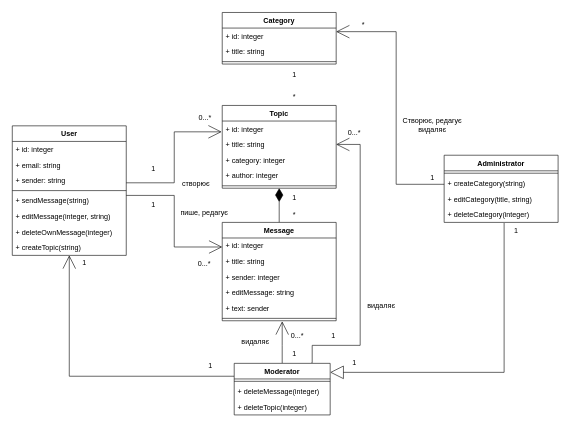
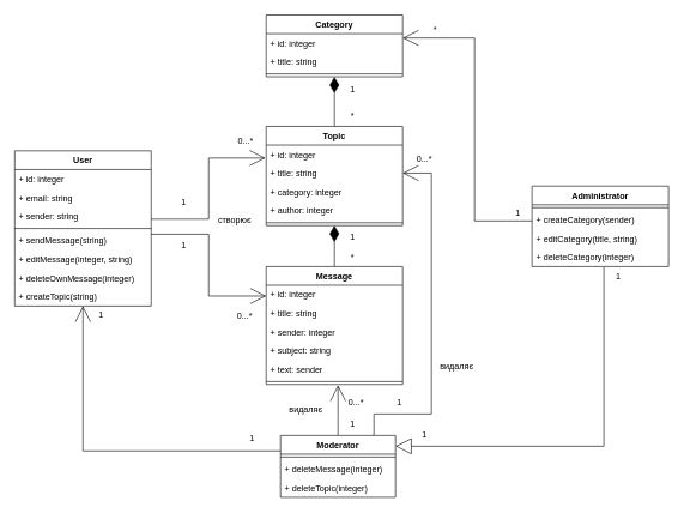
  <mxCell id="0" />
  <mxCell id="1" parent="0" />
  <mxCell id="2" style="edgeStyle=orthogonalEdgeStyle;rounded=0;orthogonalLoop=1;jettySize=auto;html=1;exitX=0.5;exitY=0;exitDx=0;exitDy=0;strokeWidth=1;endArrow=open;endFill=0;endSize=20;" parent="1" source="41" edge="1"><mxGeometry relative="1" as="geometry"><mxPoint x="470" y="585" as="sourcePoint" /><mxPoint x="470" y="535" as="targetPoint" /></mxGeometry></mxCell>
  <mxCell id="3" style="edgeStyle=orthogonalEdgeStyle;rounded=0;orthogonalLoop=1;jettySize=auto;html=1;exitX=0.806;exitY=-0.012;exitDx=0;exitDy=0;entryX=1;entryY=0.5;entryDx=0;entryDy=0;strokeWidth=1;endArrow=open;endFill=0;endSize=20;exitPerimeter=0;" parent="1" source="41" target="61" edge="1"><mxGeometry relative="1" as="geometry"><Array as="points"><mxPoint x="520" y="604" /><mxPoint x="520" y="575" /><mxPoint x="600" y="575" /><mxPoint x="600" y="240" /></Array><mxPoint x="520" y="585" as="sourcePoint" /><mxPoint x="570" y="259" as="targetPoint" /></mxGeometry></mxCell>
  <mxCell id="4" style="edgeStyle=orthogonalEdgeStyle;rounded=0;orthogonalLoop=1;jettySize=auto;html=1;exitX=0.5;exitY=1;exitDx=0;exitDy=0;strokeWidth=1;endArrow=block;endFill=0;endSize=20;" parent="1" edge="1"><mxGeometry relative="1" as="geometry"><mxPoint x="840" y="371" as="sourcePoint" /><mxPoint x="550" y="620" as="targetPoint" /><Array as="points"><mxPoint x="840" y="620" /><mxPoint x="550" y="620" /></Array></mxGeometry></mxCell>
  <mxCell id="5" style="edgeStyle=orthogonalEdgeStyle;rounded=0;orthogonalLoop=1;jettySize=auto;html=1;exitX=0;exitY=0.25;exitDx=0;exitDy=0;strokeWidth=1;endArrow=open;endFill=0;endSize=20;" parent="1" edge="1"><mxGeometry relative="1" as="geometry"><Array as="points"><mxPoint x="660" y="307" /><mxPoint x="660" y="52" /><mxPoint x="560" y="52" /></Array><mxPoint x="740" y="306.5" as="sourcePoint" /><mxPoint x="560" y="52" as="targetPoint" /></mxGeometry></mxCell>
  <mxCell id="6" style="edgeStyle=orthogonalEdgeStyle;rounded=0;orthogonalLoop=1;jettySize=auto;html=1;exitX=0;exitY=0.25;exitDx=0;exitDy=0;entryX=0.5;entryY=1;entryDx=0;entryDy=0;endArrow=open;endFill=0;strokeWidth=1;endSize=20;" parent="1" source="41" target="32" edge="1"><mxGeometry relative="1" as="geometry"><mxPoint x="370" y="626" as="sourcePoint" /><mxPoint x="130" y="370" as="targetPoint" /></mxGeometry></mxCell>
  <mxCell id="7" value="1" style="text;html=1;align=center;verticalAlign=middle;resizable=0;points=[];autosize=1;strokeColor=none;fillColor=none;" parent="1" vertex="1"><mxGeometry x="335" y="595" width="30" height="30" as="geometry" /></mxCell>
  <mxCell id="8" value="1" style="text;html=1;align=center;verticalAlign=middle;resizable=0;points=[];autosize=1;strokeColor=none;fillColor=none;" parent="1" vertex="1"><mxGeometry x="125" y="423" width="30" height="30" as="geometry" /></mxCell>
  <mxCell id="9" value="1" style="text;html=1;align=center;verticalAlign=middle;resizable=0;points=[];autosize=1;strokeColor=none;fillColor=none;" parent="1" vertex="1"><mxGeometry x="575" y="590" width="30" height="30" as="geometry" /></mxCell>
  <mxCell id="10" value="1" style="text;html=1;align=center;verticalAlign=middle;resizable=0;points=[];autosize=1;strokeColor=none;fillColor=none;" parent="1" vertex="1"><mxGeometry x="845" y="370" width="30" height="30" as="geometry" /></mxCell>
  <mxCell id="11" value="1" style="text;html=1;align=center;verticalAlign=middle;resizable=0;points=[];autosize=1;strokeColor=none;fillColor=none;" parent="1" vertex="1"><mxGeometry x="475" y="109" width="30" height="30" as="geometry" /></mxCell>
  <mxCell id="12" value="*" style="text;html=1;align=center;verticalAlign=middle;resizable=0;points=[];autosize=1;strokeColor=none;fillColor=none;" parent="1" vertex="1"><mxGeometry x="475" y="145" width="30" height="30" as="geometry" /></mxCell>
  <mxCell id="13" value="1" style="text;html=1;align=center;verticalAlign=middle;resizable=0;points=[];autosize=1;strokeColor=none;fillColor=none;" parent="1" vertex="1"><mxGeometry x="475" y="314" width="30" height="30" as="geometry" /></mxCell>
  <mxCell id="14" value="*" style="text;html=1;align=center;verticalAlign=middle;resizable=0;points=[];autosize=1;strokeColor=none;fillColor=none;" parent="1" vertex="1"><mxGeometry x="475" y="343" width="30" height="30" as="geometry" /></mxCell>
  <mxCell id="15" style="edgeStyle=orthogonalEdgeStyle;rounded=0;orthogonalLoop=1;jettySize=auto;html=1;entryX=0;entryY=0.5;entryDx=0;entryDy=0;strokeWidth=1;endArrow=open;endFill=0;endSize=20;" parent="1" edge="1"><mxGeometry relative="1" as="geometry"><mxPoint x="210" y="325" as="sourcePoint" /><mxPoint x="370" y="411" as="targetPoint" /><Array as="points"><mxPoint x="290" y="325" /><mxPoint x="290" y="411" /></Array></mxGeometry></mxCell>
  <mxCell id="16" value="1" style="text;html=1;align=center;verticalAlign=middle;resizable=0;points=[];autosize=1;strokeColor=none;fillColor=none;" parent="1" vertex="1"><mxGeometry x="240" y="265" width="30" height="30" as="geometry" /></mxCell>
  <mxCell id="17" value="0...*" style="text;html=1;align=center;verticalAlign=middle;resizable=0;points=[];autosize=1;strokeColor=none;fillColor=none;" parent="1" vertex="1"><mxGeometry x="320" y="425" width="40" height="30" as="geometry" /></mxCell>
- <mxCell id="18" value="пише, редагує" style="text;html=1;align=center;verticalAlign=middle;resizable=0;points=[];autosize=1;strokeColor=none;fillColor=none;" parent="1" vertex="1"><mxGeometry x="290" y="340" width="100" height="30" as="geometry" /></mxCell>
  <mxCell id="19" style="edgeStyle=orthogonalEdgeStyle;rounded=0;orthogonalLoop=1;jettySize=auto;html=1;entryX=-0.005;entryY=0.167;entryDx=0;entryDy=0;strokeWidth=1;endArrow=open;endFill=0;endSize=20;entryPerimeter=0;" parent="1" source="32" edge="1"><mxGeometry relative="1" as="geometry"><mxPoint x="230" y="325" as="sourcePoint" /><mxPoint x="369" y="219.01" as="targetPoint" /><Array as="points"><mxPoint x="290" y="304" /><mxPoint x="290" y="219" /></Array></mxGeometry></mxCell>
  <mxCell id="20" value="створює" style="text;html=1;align=center;verticalAlign=middle;resizable=0;points=[];autosize=1;strokeColor=none;fillColor=none;" parent="1" vertex="1"><mxGeometry x="291" y="290" width="70" height="30" as="geometry" /></mxCell>
  <mxCell id="21" value="1" style="text;html=1;align=center;verticalAlign=middle;resizable=0;points=[];autosize=1;strokeColor=none;fillColor=none;" parent="1" vertex="1"><mxGeometry x="240" y="325" width="30" height="30" as="geometry" /></mxCell>
  <mxCell id="22" value="видаляє" style="text;html=1;align=center;verticalAlign=middle;resizable=0;points=[];autosize=1;strokeColor=none;fillColor=none;" parent="1" vertex="1"><mxGeometry x="390" y="555" width="70" height="30" as="geometry" /></mxCell>
  <mxCell id="23" value="видаляє" style="text;html=1;align=center;verticalAlign=middle;resizable=0;points=[];autosize=1;strokeColor=none;fillColor=none;" parent="1" vertex="1"><mxGeometry x="600" y="495" width="70" height="30" as="geometry" /></mxCell>
  <mxCell id="24" value="1" style="text;html=1;align=center;verticalAlign=middle;resizable=0;points=[];autosize=1;strokeColor=none;fillColor=none;" parent="1" vertex="1"><mxGeometry x="475" y="575" width="30" height="30" as="geometry" /></mxCell>
  <mxCell id="25" value="0...*" style="text;html=1;align=center;verticalAlign=middle;resizable=0;points=[];autosize=1;strokeColor=none;fillColor=none;" parent="1" vertex="1"><mxGeometry x="321" y="180" width="40" height="30" as="geometry" /></mxCell>
  <mxCell id="26" value="0...*" style="text;html=1;align=center;verticalAlign=middle;resizable=0;points=[];autosize=1;strokeColor=none;fillColor=none;" parent="1" vertex="1"><mxGeometry x="475" y="545" width="40" height="30" as="geometry" /></mxCell>
  <mxCell id="27" value="1" style="text;html=1;align=center;verticalAlign=middle;resizable=0;points=[];autosize=1;strokeColor=none;fillColor=none;" parent="1" vertex="1"><mxGeometry x="540" y="545" width="30" height="30" as="geometry" /></mxCell>
  <mxCell id="28" value="0...*" style="text;html=1;align=center;verticalAlign=middle;resizable=0;points=[];autosize=1;strokeColor=none;fillColor=none;" parent="1" vertex="1"><mxGeometry x="570" y="205" width="40" height="30" as="geometry" /></mxCell>
  <mxCell id="29" value="1" style="text;html=1;align=center;verticalAlign=middle;resizable=0;points=[];autosize=1;strokeColor=none;fillColor=none;" parent="1" vertex="1"><mxGeometry x="705" y="280" width="30" height="30" as="geometry" /></mxCell>
  <mxCell id="30" value="*" style="text;html=1;align=center;verticalAlign=middle;resizable=0;points=[];autosize=1;strokeColor=none;fillColor=none;" parent="1" vertex="1"><mxGeometry x="590" y="25" width="30" height="30" as="geometry" /></mxCell>
- <mxCell id="31" value="&lt;div&gt;Створює, редагує&lt;/div&gt;&lt;div&gt;видаляє&lt;br&gt;&lt;/div&gt;" style="text;html=1;align=center;verticalAlign=middle;resizable=0;points=[];autosize=1;strokeColor=none;fillColor=none;" parent="1" vertex="1"><mxGeometry x="660" y="188" width="120" height="40" as="geometry" /></mxCell>
  <mxCell id="32" value="User" style="swimlane;fontStyle=1;align=center;verticalAlign=top;childLayout=stackLayout;horizontal=1;startSize=26;horizontalStack=0;resizeParent=1;resizeParentMax=0;resizeLast=0;collapsible=1;marginBottom=0;" vertex="1" parent="1"><mxGeometry x="20" y="209" width="190" height="216" as="geometry" /></mxCell>
  <mxCell id="33" value="+ id: integer" style="text;strokeColor=none;fillColor=none;align=left;verticalAlign=top;spacingLeft=4;spacingRight=4;overflow=hidden;rotatable=0;points=[[0,0.5],[1,0.5]];portConstraint=eastwest;" vertex="1" parent="32"><mxGeometry y="26" width="190" height="26" as="geometry" /></mxCell>
  <mxCell id="34" value="+ email: string" style="text;strokeColor=none;fillColor=none;align=left;verticalAlign=top;spacingLeft=4;spacingRight=4;overflow=hidden;rotatable=0;points=[[0,0.5],[1,0.5]];portConstraint=eastwest;" vertex="1" parent="32"><mxGeometry y="52" width="190" height="26" as="geometry" /></mxCell>
  <mxCell id="35" value="+ sender: string" style="text;strokeColor=none;fillColor=none;align=left;verticalAlign=top;spacingLeft=4;spacingRight=4;overflow=hidden;rotatable=0;points=[[0,0.5],[1,0.5]];portConstraint=eastwest;" vertex="1" parent="32"><mxGeometry y="78" width="190" height="26" as="geometry" /></mxCell>
  <mxCell id="36" value="" style="line;strokeWidth=1;fillColor=none;align=left;verticalAlign=middle;spacingTop=-1;spacingLeft=3;spacingRight=3;rotatable=0;labelPosition=right;points=[];portConstraint=eastwest;strokeColor=inherit;" vertex="1" parent="32"><mxGeometry y="104" width="190" height="8" as="geometry" /></mxCell>
  <mxCell id="37" value="+ sendMessage(string)" style="text;strokeColor=none;fillColor=none;align=left;verticalAlign=top;spacingLeft=4;spacingRight=4;overflow=hidden;rotatable=0;points=[[0,0.5],[1,0.5]];portConstraint=eastwest;" vertex="1" parent="32"><mxGeometry y="112" width="190" height="26" as="geometry" /></mxCell>
  <mxCell id="38" value="+ editMessage(integer, string)" style="text;strokeColor=none;fillColor=none;align=left;verticalAlign=top;spacingLeft=4;spacingRight=4;overflow=hidden;rotatable=0;points=[[0,0.5],[1,0.5]];portConstraint=eastwest;" vertex="1" parent="32"><mxGeometry y="138" width="190" height="26" as="geometry" /></mxCell>
  <mxCell id="39" value="+ deleteOwnMessage(integer)" style="text;strokeColor=none;fillColor=none;align=left;verticalAlign=top;spacingLeft=4;spacingRight=4;overflow=hidden;rotatable=0;points=[[0,0.5],[1,0.5]];portConstraint=eastwest;" vertex="1" parent="32"><mxGeometry y="164" width="190" height="26" as="geometry" /></mxCell>
  <mxCell id="40" value="+ createTopic(string)" style="text;strokeColor=none;fillColor=none;align=left;verticalAlign=top;spacingLeft=4;spacingRight=4;overflow=hidden;rotatable=0;points=[[0,0.5],[1,0.5]];portConstraint=eastwest;" vertex="1" parent="32"><mxGeometry y="190" width="190" height="26" as="geometry" /></mxCell>
  <mxCell id="41" value="Moderator" style="swimlane;fontStyle=1;align=center;verticalAlign=top;childLayout=stackLayout;horizontal=1;startSize=26;horizontalStack=0;resizeParent=1;resizeParentMax=0;resizeLast=0;collapsible=1;marginBottom=0;" vertex="1" parent="1"><mxGeometry x="390" y="605" width="160" height="86" as="geometry" /></mxCell>
  <mxCell id="42" value="" style="line;strokeWidth=1;fillColor=none;align=left;verticalAlign=middle;spacingTop=-1;spacingLeft=3;spacingRight=3;rotatable=0;labelPosition=right;points=[];portConstraint=eastwest;strokeColor=inherit;" vertex="1" parent="41"><mxGeometry y="26" width="160" height="8" as="geometry" /></mxCell>
  <mxCell id="43" value="+ deleteMessage(integer)" style="text;strokeColor=none;fillColor=none;align=left;verticalAlign=top;spacingLeft=4;spacingRight=4;overflow=hidden;rotatable=0;points=[[0,0.5],[1,0.5]];portConstraint=eastwest;" vertex="1" parent="41"><mxGeometry y="34" width="160" height="26" as="geometry" /></mxCell>
  <mxCell id="44" value="+ deleteTopic(integer)" style="text;strokeColor=none;fillColor=none;align=left;verticalAlign=top;spacingLeft=4;spacingRight=4;overflow=hidden;rotatable=0;points=[[0,0.5],[1,0.5]];portConstraint=eastwest;" vertex="1" parent="41"><mxGeometry y="60" width="160" height="26" as="geometry" /></mxCell>
  <mxCell id="45" value="Administrator" style="swimlane;fontStyle=1;align=center;verticalAlign=top;childLayout=stackLayout;horizontal=1;startSize=26;horizontalStack=0;resizeParent=1;resizeParentMax=0;resizeLast=0;collapsible=1;marginBottom=0;" vertex="1" parent="1"><mxGeometry x="740" y="258" width="190" height="112" as="geometry" /></mxCell>
  <mxCell id="46" value="" style="line;strokeWidth=1;fillColor=none;align=left;verticalAlign=middle;spacingTop=-1;spacingLeft=3;spacingRight=3;rotatable=0;labelPosition=right;points=[];portConstraint=eastwest;strokeColor=inherit;" vertex="1" parent="45"><mxGeometry y="26" width="190" height="8" as="geometry" /></mxCell>
- <mxCell id="47" value="+ createCategory(string)" style="text;strokeColor=none;fillColor=none;align=left;verticalAlign=top;spacingLeft=4;spacingRight=4;overflow=hidden;rotatable=0;points=[[0,0.5],[1,0.5]];portConstraint=eastwest;" vertex="1" parent="45"><mxGeometry y="34" width="190" height="26" as="geometry" /></mxCell>
+ <mxCell id="47" value="+ createCategory(sender)" style="text;strokeColor=none;fillColor=none;align=left;verticalAlign=top;spacingLeft=4;spacingRight=4;overflow=hidden;rotatable=0;points=[[0,0.5],[1,0.5]];portConstraint=eastwest;" vertex="1" parent="45"><mxGeometry y="34" width="190" height="26" as="geometry" /></mxCell>
  <mxCell id="48" value="+ editCategory(title, string)" style="text;strokeColor=none;fillColor=none;align=left;verticalAlign=top;spacingLeft=4;spacingRight=4;overflow=hidden;rotatable=0;points=[[0,0.5],[1,0.5]];portConstraint=eastwest;" vertex="1" parent="45"><mxGeometry y="60" width="190" height="26" as="geometry" /></mxCell>
  <mxCell id="49" value="+ deleteCategory(integer)" style="text;strokeColor=none;fillColor=none;align=left;verticalAlign=top;spacingLeft=4;spacingRight=4;overflow=hidden;rotatable=0;points=[[0,0.5],[1,0.5]];portConstraint=eastwest;" vertex="1" parent="45"><mxGeometry y="86" width="190" height="26" as="geometry" /></mxCell>
  <mxCell id="50" style="edgeStyle=orthogonalEdgeStyle;rounded=0;orthogonalLoop=1;jettySize=auto;html=1;exitX=0.5;exitY=0;exitDx=0;exitDy=0;entryX=0.5;entryY=1;entryDx=0;entryDy=0;endArrow=diamondThin;endFill=1;endSize=20;" edge="1" parent="1" source="51" target="59"><mxGeometry relative="1" as="geometry" /></mxCell>
  <mxCell id="51" value="Message" style="swimlane;fontStyle=1;align=center;verticalAlign=top;childLayout=stackLayout;horizontal=1;startSize=26;horizontalStack=0;resizeParent=1;resizeParentMax=0;resizeLast=0;collapsible=1;marginBottom=0;" vertex="1" parent="1"><mxGeometry x="370" y="370" width="190" height="164" as="geometry" /></mxCell>
  <mxCell id="52" value="+ id: integer" style="text;strokeColor=none;fillColor=none;align=left;verticalAlign=top;spacingLeft=4;spacingRight=4;overflow=hidden;rotatable=0;points=[[0,0.5],[1,0.5]];portConstraint=eastwest;" vertex="1" parent="51"><mxGeometry y="26" width="190" height="26" as="geometry" /></mxCell>
  <mxCell id="53" value="+ title: string" style="text;strokeColor=none;fillColor=none;align=left;verticalAlign=top;spacingLeft=4;spacingRight=4;overflow=hidden;rotatable=0;points=[[0,0.5],[1,0.5]];portConstraint=eastwest;" vertex="1" parent="51"><mxGeometry y="52" width="190" height="26" as="geometry" /></mxCell>
  <mxCell id="54" value="+ sender: integer" style="text;strokeColor=none;fillColor=none;align=left;verticalAlign=top;spacingLeft=4;spacingRight=4;overflow=hidden;rotatable=0;points=[[0,0.5],[1,0.5]];portConstraint=eastwest;" vertex="1" parent="51"><mxGeometry y="78" width="190" height="26" as="geometry" /></mxCell>
- <mxCell id="55" value="+ editMessage: string" style="text;strokeColor=none;fillColor=none;align=left;verticalAlign=top;spacingLeft=4;spacingRight=4;overflow=hidden;rotatable=0;points=[[0,0.5],[1,0.5]];portConstraint=eastwest;" vertex="1" parent="51"><mxGeometry y="104" width="190" height="26" as="geometry" /></mxCell>
+ <mxCell id="55" value="+ subject: string" style="text;strokeColor=none;fillColor=none;align=left;verticalAlign=top;spacingLeft=4;spacingRight=4;overflow=hidden;rotatable=0;points=[[0,0.5],[1,0.5]];portConstraint=eastwest;" vertex="1" parent="51"><mxGeometry y="104" width="190" height="26" as="geometry" /></mxCell>
  <mxCell id="56" value="+ text: sender" style="text;strokeColor=none;fillColor=none;align=left;verticalAlign=top;spacingLeft=4;spacingRight=4;overflow=hidden;rotatable=0;points=[[0,0.5],[1,0.5]];portConstraint=eastwest;" vertex="1" parent="51"><mxGeometry y="130" width="190" height="26" as="geometry" /></mxCell>
  <mxCell id="57" value="" style="line;strokeWidth=1;fillColor=none;align=left;verticalAlign=middle;spacingTop=-1;spacingLeft=3;spacingRight=3;rotatable=0;labelPosition=right;points=[];portConstraint=eastwest;strokeColor=inherit;" vertex="1" parent="51"><mxGeometry y="156" width="190" height="8" as="geometry" /></mxCell>
+ <mxCell id="58" style="edgeStyle=orthogonalEdgeStyle;rounded=0;orthogonalLoop=1;jettySize=auto;html=1;exitX=0.5;exitY=0;exitDx=0;exitDy=0;entryX=0.5;entryY=1;entryDx=0;entryDy=0;endArrow=diamondThin;endFill=1;endSize=20;" edge="1" parent="1" source="59" target="65"><mxGeometry relative="1" as="geometry" /></mxCell>
  <mxCell id="59" value="Topic" style="swimlane;fontStyle=1;align=center;verticalAlign=top;childLayout=stackLayout;horizontal=1;startSize=26;horizontalStack=0;resizeParent=1;resizeParentMax=0;resizeLast=0;collapsible=1;marginBottom=0;" vertex="1" parent="1"><mxGeometry x="370" y="175" width="190" height="138" as="geometry" /></mxCell>
  <mxCell id="60" value="+ id: integer" style="text;strokeColor=none;fillColor=none;align=left;verticalAlign=top;spacingLeft=4;spacingRight=4;overflow=hidden;rotatable=0;points=[[0,0.5],[1,0.5]];portConstraint=eastwest;" vertex="1" parent="59"><mxGeometry y="26" width="190" height="26" as="geometry" /></mxCell>
  <mxCell id="61" value="+ title: string" style="text;strokeColor=none;fillColor=none;align=left;verticalAlign=top;spacingLeft=4;spacingRight=4;overflow=hidden;rotatable=0;points=[[0,0.5],[1,0.5]];portConstraint=eastwest;" vertex="1" parent="59"><mxGeometry y="52" width="190" height="26" as="geometry" /></mxCell>
  <mxCell id="62" value="+ category: integer" style="text;strokeColor=none;fillColor=none;align=left;verticalAlign=top;spacingLeft=4;spacingRight=4;overflow=hidden;rotatable=0;points=[[0,0.5],[1,0.5]];portConstraint=eastwest;" vertex="1" parent="59"><mxGeometry y="78" width="190" height="26" as="geometry" /></mxCell>
  <mxCell id="63" value="+ author: integer" style="text;strokeColor=none;fillColor=none;align=left;verticalAlign=top;spacingLeft=4;spacingRight=4;overflow=hidden;rotatable=0;points=[[0,0.5],[1,0.5]];portConstraint=eastwest;" vertex="1" parent="59"><mxGeometry y="104" width="190" height="26" as="geometry" /></mxCell>
  <mxCell id="64" value="" style="line;strokeWidth=1;fillColor=none;align=left;verticalAlign=middle;spacingTop=-1;spacingLeft=3;spacingRight=3;rotatable=0;labelPosition=right;points=[];portConstraint=eastwest;strokeColor=inherit;" vertex="1" parent="59"><mxGeometry y="130" width="190" height="8" as="geometry" /></mxCell>
  <mxCell id="65" value="Category" style="swimlane;fontStyle=1;align=center;verticalAlign=top;childLayout=stackLayout;horizontal=1;startSize=26;horizontalStack=0;resizeParent=1;resizeParentMax=0;resizeLast=0;collapsible=1;marginBottom=0;" vertex="1" parent="1"><mxGeometry x="370" y="20" width="190" height="86" as="geometry" /></mxCell>
  <mxCell id="66" value="+ id: integer" style="text;strokeColor=none;fillColor=none;align=left;verticalAlign=top;spacingLeft=4;spacingRight=4;overflow=hidden;rotatable=0;points=[[0,0.5],[1,0.5]];portConstraint=eastwest;" vertex="1" parent="65"><mxGeometry y="26" width="190" height="26" as="geometry" /></mxCell>
  <mxCell id="67" value="+ title: string" style="text;strokeColor=none;fillColor=none;align=left;verticalAlign=top;spacingLeft=4;spacingRight=4;overflow=hidden;rotatable=0;points=[[0,0.5],[1,0.5]];portConstraint=eastwest;" vertex="1" parent="65"><mxGeometry y="52" width="190" height="26" as="geometry" /></mxCell>
  <mxCell id="68" value="" style="line;strokeWidth=1;fillColor=none;align=left;verticalAlign=middle;spacingTop=-1;spacingLeft=3;spacingRight=3;rotatable=0;labelPosition=right;points=[];portConstraint=eastwest;strokeColor=inherit;" vertex="1" parent="65"><mxGeometry y="78" width="190" height="8" as="geometry" /></mxCell>
